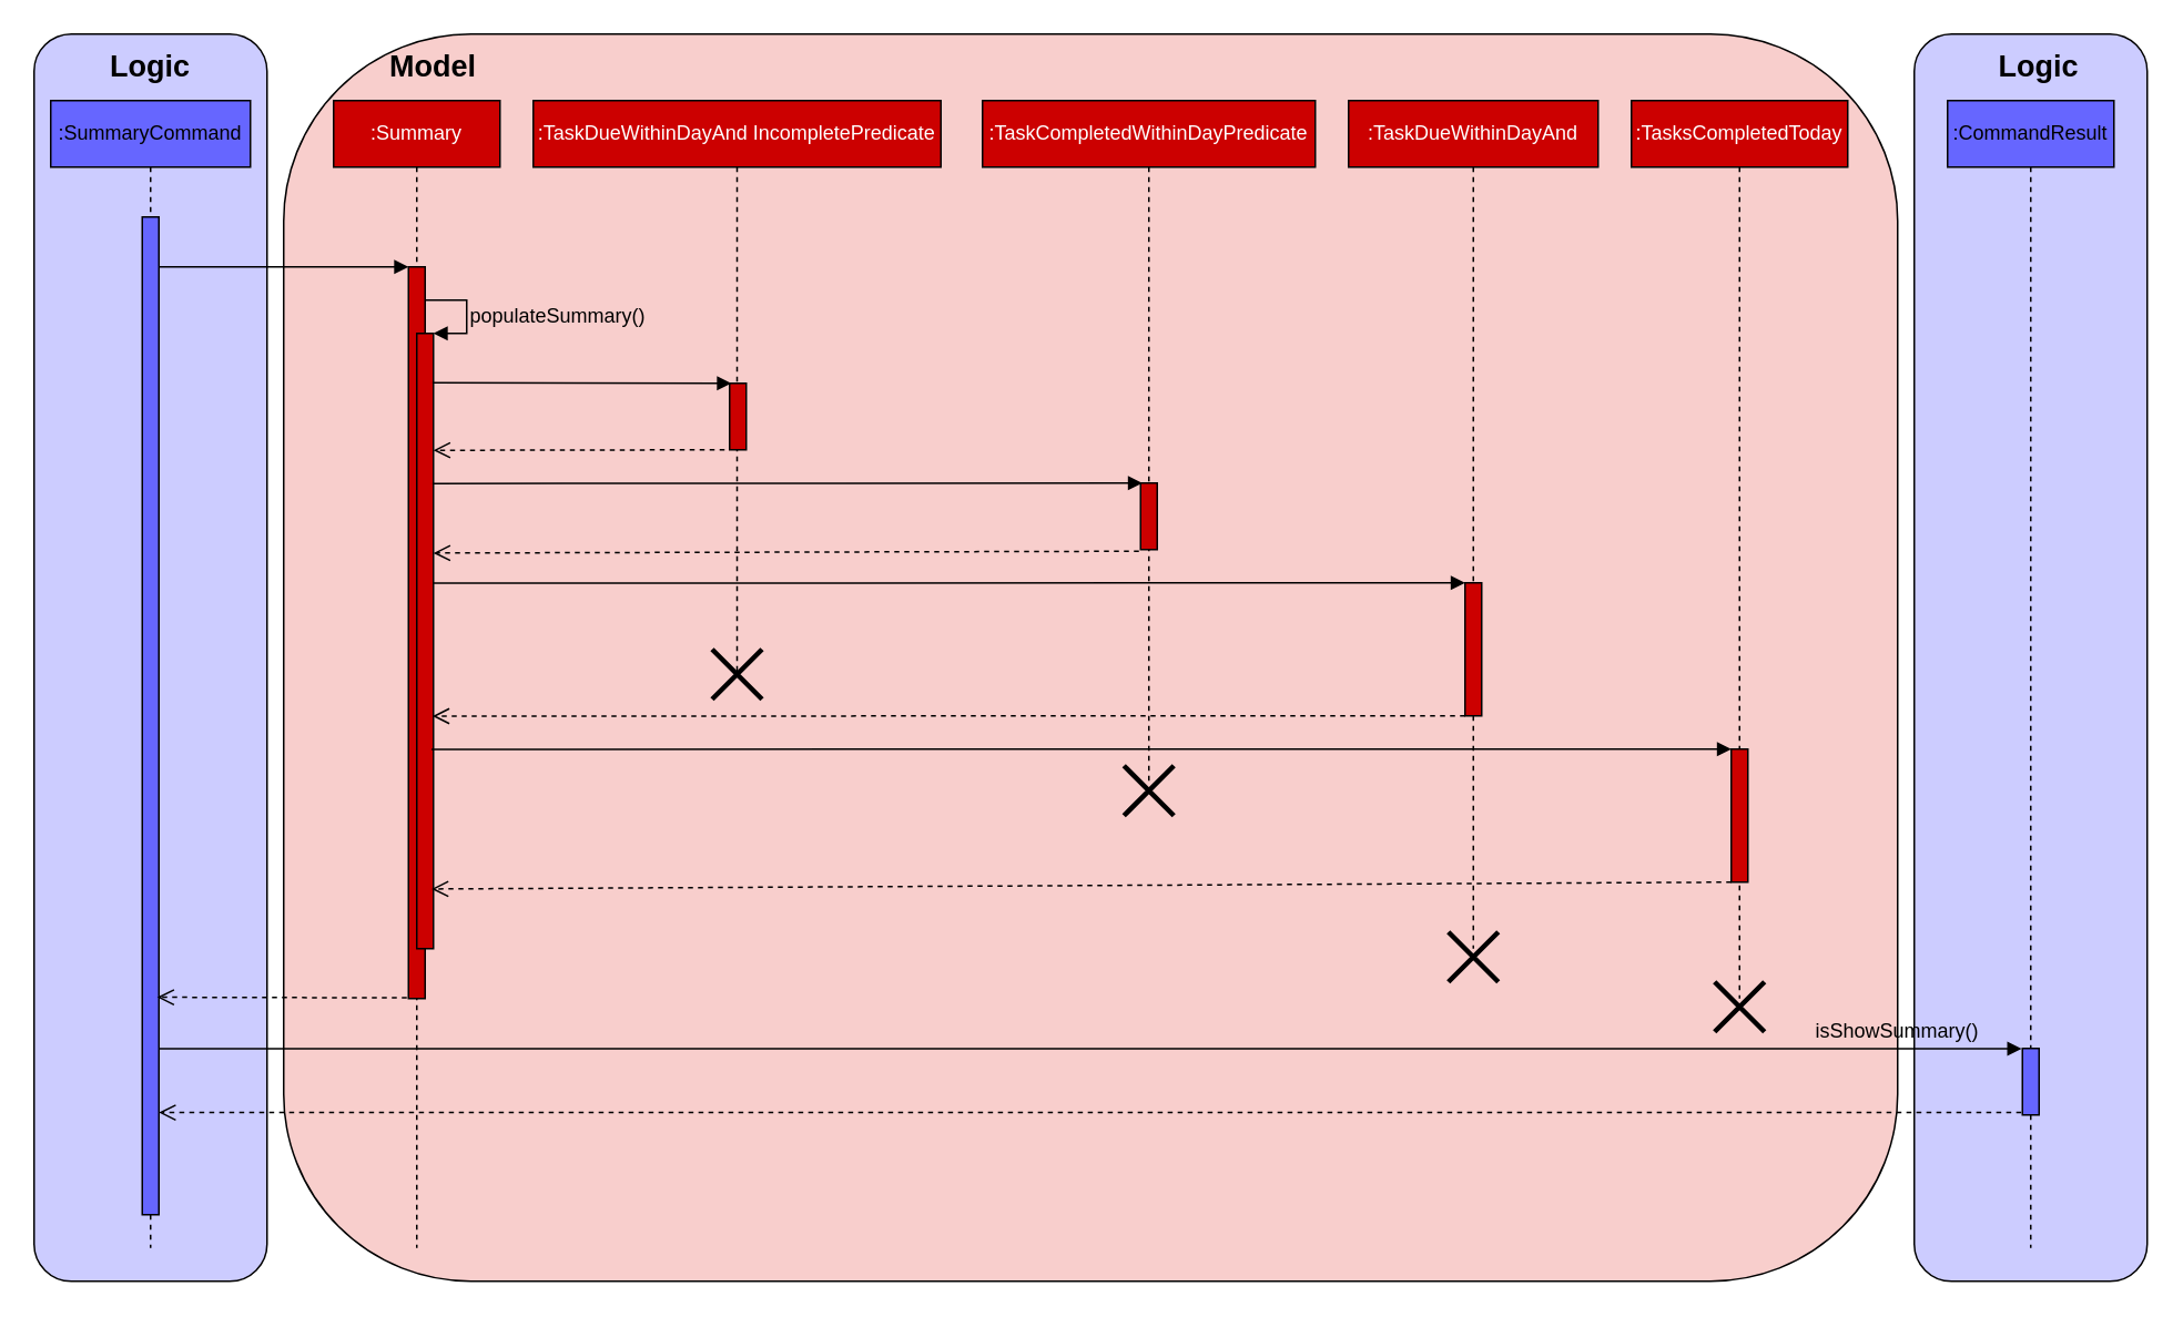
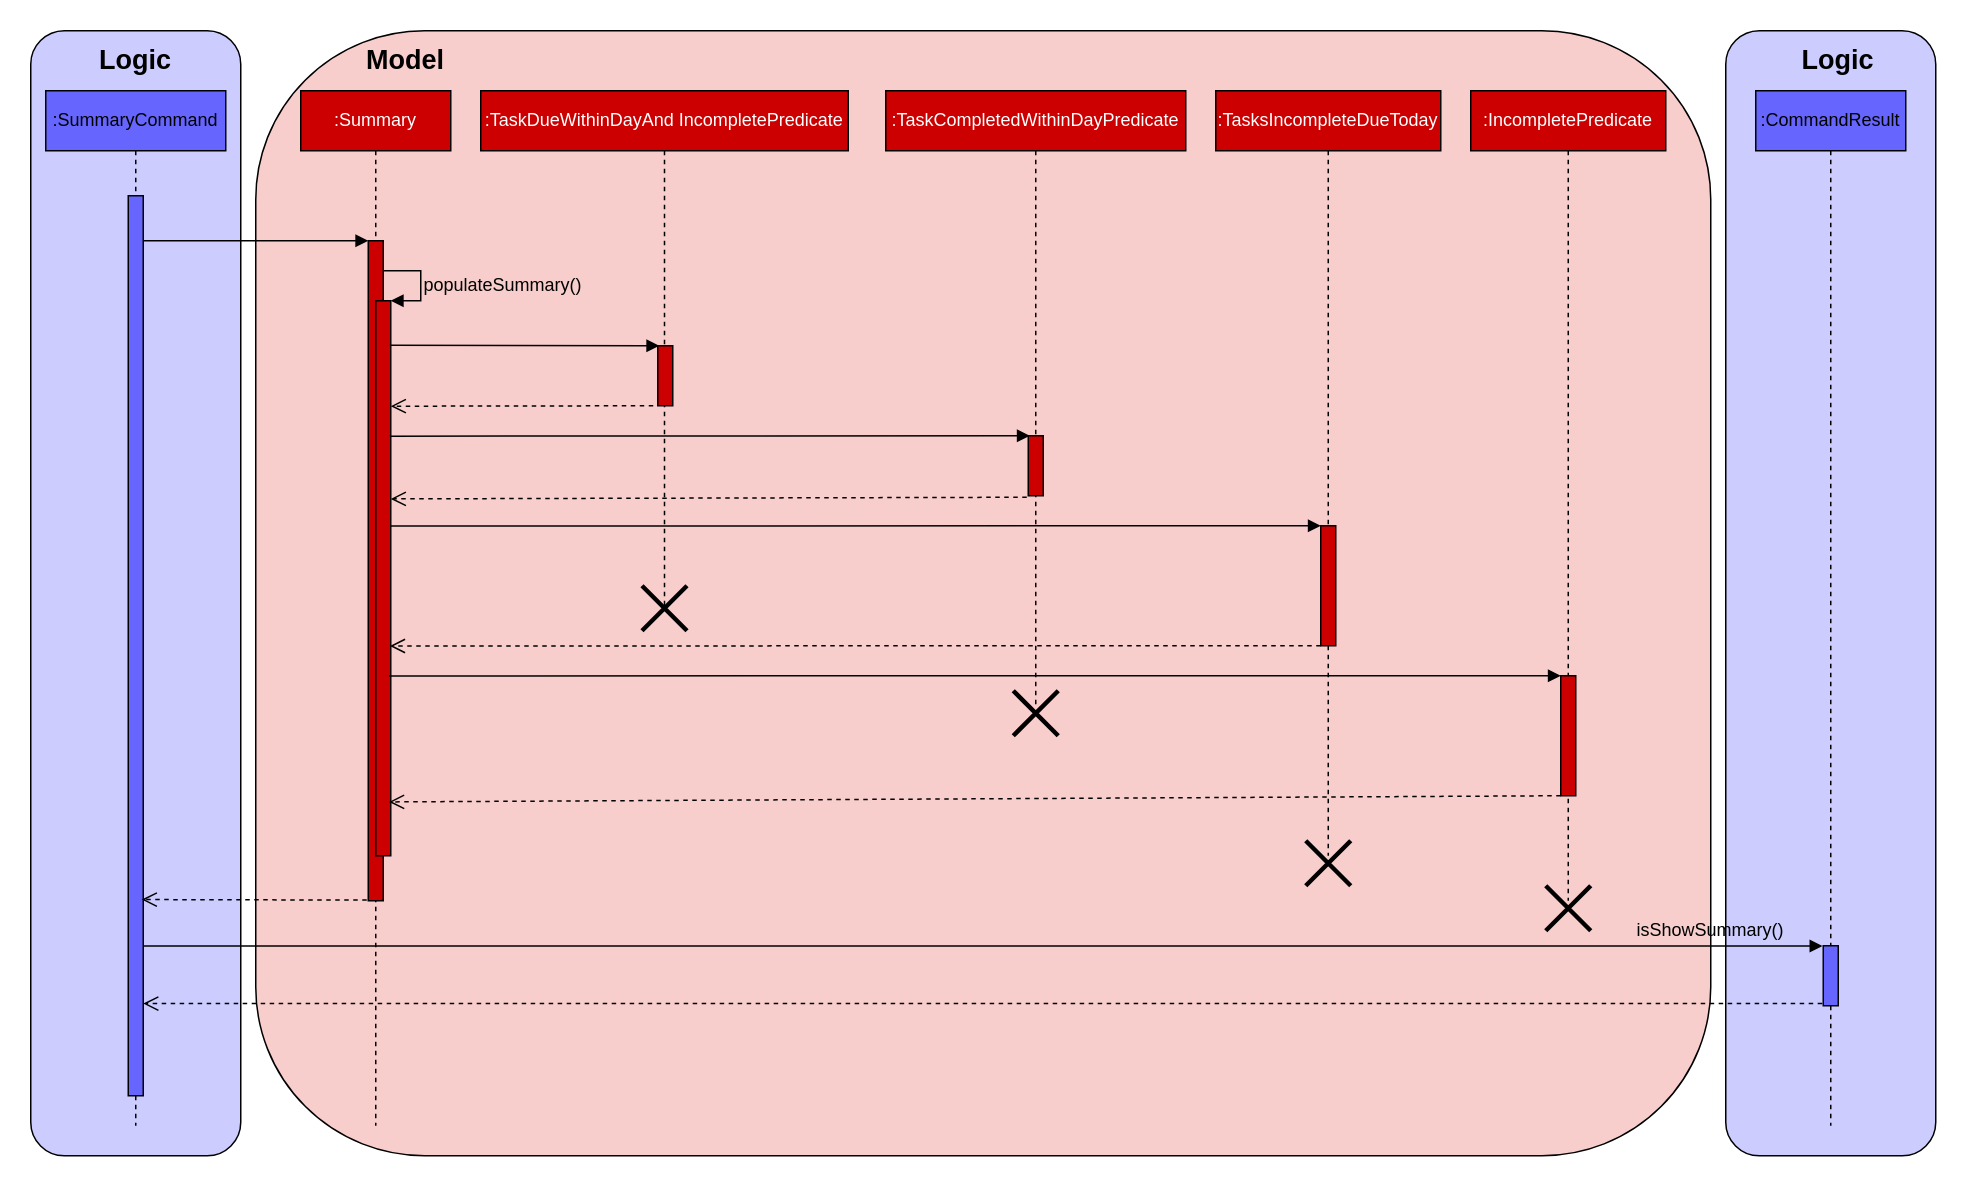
  <mxCell id="0" />
  <mxCell id="1" parent="0" />
  <mxCell id="2" value="" style="rounded=1;whiteSpace=wrap;html=1;fillColor=#CCCCFF;arcSize=16;" parent="1" vertex="1"><mxGeometry x="1150" y="20" width="140" height="750" as="geometry" /></mxCell>
  <mxCell id="3" value="" style="rounded=1;whiteSpace=wrap;html=1;fillColor=#F8CECC;" parent="1" vertex="1"><mxGeometry x="170" y="20" width="970" height="750" as="geometry" /></mxCell>
  <mxCell id="4" value="" style="rounded=1;whiteSpace=wrap;html=1;fillColor=#CCCCFF;arcSize=16;" parent="1" vertex="1"><mxGeometry x="20" y="20" width="140" height="750" as="geometry" /></mxCell>
  <mxCell id="5" value=":SummaryCommand" style="shape=umlLifeline;perimeter=lifelinePerimeter;whiteSpace=wrap;html=1;container=1;collapsible=0;recursiveResize=0;outlineConnect=0;fillColor=#6666FF;" parent="1" vertex="1"><mxGeometry x="30" y="60" width="120" height="690" as="geometry" /></mxCell>
  <mxCell id="6" value="" style="html=1;points=[];perimeter=orthogonalPerimeter;fillColor=#6666FF;" parent="5" vertex="1"><mxGeometry x="55" y="70" width="10" height="600" as="geometry" /></mxCell>
  <mxCell id="7" value="&lt;font color=&quot;#ffffff&quot;&gt;:Summary&lt;/font&gt;" style="shape=umlLifeline;perimeter=lifelinePerimeter;whiteSpace=wrap;html=1;container=1;collapsible=0;recursiveResize=0;outlineConnect=0;fillColor=#CC0000;" parent="1" vertex="1"><mxGeometry x="200" y="60" width="100" height="690" as="geometry" /></mxCell>
  <mxCell id="8" value="" style="html=1;points=[];perimeter=orthogonalPerimeter;fillColor=#CC0000;" parent="7" vertex="1"><mxGeometry x="45" y="100" width="10" height="440" as="geometry" /></mxCell>
  <mxCell id="9" value="" style="html=1;points=[];perimeter=orthogonalPerimeter;fillColor=#CC0000;" parent="7" vertex="1"><mxGeometry x="50" y="140" width="10" height="370" as="geometry" /></mxCell>
  <mxCell id="10" value="" style="edgeStyle=orthogonalEdgeStyle;html=1;align=left;spacingLeft=2;endArrow=block;rounded=0;entryX=1;entryY=0;" parent="7" target="9" edge="1"><mxGeometry relative="1" as="geometry"><mxPoint x="55" y="120" as="sourcePoint" /><Array as="points"><mxPoint x="80" y="120" /></Array></mxGeometry></mxCell>
  <mxCell id="11" value="&lt;font color=&quot;#ffffff&quot;&gt;:TaskDueWithinDayAnd IncompletePredicate&lt;/font&gt;" style="shape=umlLifeline;perimeter=lifelinePerimeter;whiteSpace=wrap;html=1;container=1;collapsible=0;recursiveResize=0;outlineConnect=0;fillColor=#CC0000;" parent="1" vertex="1"><mxGeometry x="320" y="60" width="245" height="345" as="geometry" /></mxCell>
  <mxCell id="12" value="" style="html=1;points=[];perimeter=orthogonalPerimeter;fillColor=#CC0000;" parent="11" vertex="1"><mxGeometry x="118" y="170" width="10" height="40" as="geometry" /></mxCell>
  <mxCell id="13" value="" style="shape=umlDestroy;whiteSpace=wrap;html=1;strokeWidth=3;" parent="11" vertex="1"><mxGeometry x="107.5" y="330" width="30" height="30" as="geometry" /></mxCell>
  <mxCell id="14" value="&lt;font color=&quot;#ffffff&quot;&gt;:TaskCompletedWithinDayPredicate&lt;/font&gt;" style="shape=umlLifeline;perimeter=lifelinePerimeter;whiteSpace=wrap;html=1;container=1;collapsible=0;recursiveResize=0;outlineConnect=0;fillColor=#CC0000;" parent="1" vertex="1"><mxGeometry x="590" y="60" width="200" height="410" as="geometry" /></mxCell>
  <mxCell id="15" value="" style="html=1;points=[];perimeter=orthogonalPerimeter;fillColor=#CC0000;" parent="14" vertex="1"><mxGeometry x="95" y="230" width="10" height="40" as="geometry" /></mxCell>
- <mxCell id="16" value="&lt;font color=&quot;#ffffff&quot;&gt;:TaskDueWithinDayAnd&lt;/font&gt;" style="shape=umlLifeline;perimeter=lifelinePerimeter;whiteSpace=wrap;html=1;container=1;collapsible=0;recursiveResize=0;outlineConnect=0;fillColor=#CC0000;" parent="1" vertex="1"><mxGeometry x="810" y="60" width="150" height="510" as="geometry" /></mxCell>
+ <mxCell id="16" value="&lt;font color=&quot;#ffffff&quot;&gt;:TasksIncompleteDueToday&lt;/font&gt;" style="shape=umlLifeline;perimeter=lifelinePerimeter;whiteSpace=wrap;html=1;container=1;collapsible=0;recursiveResize=0;outlineConnect=0;fillColor=#CC0000;" parent="1" vertex="1"><mxGeometry x="810" y="60" width="150" height="510" as="geometry" /></mxCell>
  <mxCell id="17" value="" style="html=1;points=[];perimeter=orthogonalPerimeter;fillColor=#CC0000;" parent="16" vertex="1"><mxGeometry x="70" y="290" width="10" height="80" as="geometry" /></mxCell>
  <mxCell id="18" value="" style="shape=umlDestroy;whiteSpace=wrap;html=1;strokeWidth=3;" parent="16" vertex="1"><mxGeometry x="60" y="500" width="30" height="30" as="geometry" /></mxCell>
- <mxCell id="19" value="&lt;font color=&quot;#ffffff&quot;&gt;:TasksCompletedToday&lt;/font&gt;" style="shape=umlLifeline;perimeter=lifelinePerimeter;whiteSpace=wrap;html=1;container=1;collapsible=0;recursiveResize=0;outlineConnect=0;fillColor=#CC0000;" parent="1" vertex="1"><mxGeometry x="980" y="60" width="130" height="540" as="geometry" /></mxCell>
+ <mxCell id="19" value="&lt;font color=&quot;#ffffff&quot;&gt;:IncompletePredicate&lt;/font&gt;" style="shape=umlLifeline;perimeter=lifelinePerimeter;whiteSpace=wrap;html=1;container=1;collapsible=0;recursiveResize=0;outlineConnect=0;fillColor=#CC0000;" parent="1" vertex="1"><mxGeometry x="980" y="60" width="130" height="540" as="geometry" /></mxCell>
  <mxCell id="20" value="" style="html=1;points=[];perimeter=orthogonalPerimeter;fillColor=#CC0000;" parent="19" vertex="1"><mxGeometry x="60" y="390" width="10" height="80" as="geometry" /></mxCell>
  <mxCell id="21" value="" style="shape=umlDestroy;whiteSpace=wrap;html=1;strokeWidth=3;" parent="19" vertex="1"><mxGeometry x="50" y="530" width="30" height="30" as="geometry" /></mxCell>
  <mxCell id="22" value=":CommandResult" style="shape=umlLifeline;perimeter=lifelinePerimeter;whiteSpace=wrap;html=1;container=1;collapsible=0;recursiveResize=0;outlineConnect=0;fillColor=#6666FF;" parent="1" vertex="1"><mxGeometry x="1170" y="60" width="100" height="690" as="geometry" /></mxCell>
  <mxCell id="23" value="" style="html=1;points=[];perimeter=orthogonalPerimeter;fillColor=#6666FF;" parent="22" vertex="1"><mxGeometry x="45" y="570" width="10" height="40" as="geometry" /></mxCell>
  <mxCell id="24" value="" style="html=1;verticalAlign=bottom;endArrow=block;entryX=0;entryY=0;entryDx=0;entryDy=0;entryPerimeter=0;" parent="1" source="6" target="8" edge="1"><mxGeometry width="80" relative="1" as="geometry"><mxPoint x="124" y="160" as="sourcePoint" /><mxPoint x="220" y="160" as="targetPoint" /></mxGeometry></mxCell>
  <mxCell id="25" value="" style="html=1;verticalAlign=bottom;endArrow=block;entryX=0.1;entryY=0;entryDx=0;entryDy=0;entryPerimeter=0;exitX=0.943;exitY=0.08;exitDx=0;exitDy=0;exitPerimeter=0;" parent="1" source="9" target="12" edge="1"><mxGeometry width="80" relative="1" as="geometry"><mxPoint x="270" y="230" as="sourcePoint" /><mxPoint x="430" y="230" as="targetPoint" /></mxGeometry></mxCell>
  <mxCell id="26" value="" style="html=1;verticalAlign=bottom;endArrow=block;entryX=0.1;entryY=0;entryDx=0;entryDy=0;entryPerimeter=0;exitX=0.943;exitY=0.244;exitDx=0;exitDy=0;exitPerimeter=0;" parent="1" source="9" target="15" edge="1"><mxGeometry width="80" relative="1" as="geometry"><mxPoint x="270" y="290" as="sourcePoint" /><mxPoint x="680" y="290" as="targetPoint" /></mxGeometry></mxCell>
  <mxCell id="27" value="" style="html=1;verticalAlign=bottom;endArrow=open;dashed=1;endSize=8;exitX=-0.1;exitY=1.025;exitDx=0;exitDy=0;exitPerimeter=0;entryX=1;entryY=0.357;entryDx=0;entryDy=0;entryPerimeter=0;" parent="1" source="15" target="9" edge="1"><mxGeometry relative="1" as="geometry"><mxPoint x="680" y="330" as="sourcePoint" /><mxPoint x="270" y="332" as="targetPoint" /></mxGeometry></mxCell>
  <mxCell id="28" value="" style="html=1;verticalAlign=bottom;endArrow=block;exitX=1;exitY=0.406;exitDx=0;exitDy=0;exitPerimeter=0;" parent="1" source="9" edge="1"><mxGeometry width="80" relative="1" as="geometry"><mxPoint x="270" y="350" as="sourcePoint" /><mxPoint x="880" y="350" as="targetPoint" /></mxGeometry></mxCell>
  <mxCell id="29" value="" style="html=1;verticalAlign=bottom;endArrow=open;dashed=1;endSize=8;entryX=0.943;entryY=0.622;entryDx=0;entryDy=0;entryPerimeter=0;" parent="1" target="9" edge="1"><mxGeometry relative="1" as="geometry"><mxPoint x="880" y="430" as="sourcePoint" /><mxPoint x="270" y="430" as="targetPoint" /></mxGeometry></mxCell>
  <mxCell id="30" value="" style="html=1;verticalAlign=bottom;endArrow=block;exitX=0.886;exitY=0.676;exitDx=0;exitDy=0;exitPerimeter=0;" parent="1" source="9" edge="1"><mxGeometry width="80" relative="1" as="geometry"><mxPoint x="300" y="450" as="sourcePoint" /><mxPoint x="1040" y="450" as="targetPoint" /></mxGeometry></mxCell>
  <mxCell id="31" value="" style="html=1;verticalAlign=bottom;endArrow=open;dashed=1;endSize=8;entryX=0.886;entryY=0.903;entryDx=0;entryDy=0;entryPerimeter=0;" parent="1" target="9" edge="1"><mxGeometry relative="1" as="geometry"><mxPoint x="1040" y="530" as="sourcePoint" /><mxPoint x="280" y="534" as="targetPoint" /></mxGeometry></mxCell>
  <mxCell id="32" value="" style="html=1;verticalAlign=bottom;endArrow=open;dashed=1;endSize=8;exitX=-0.3;exitY=1;exitDx=0;exitDy=0;exitPerimeter=0;entryX=1;entryY=0.19;entryDx=0;entryDy=0;entryPerimeter=0;" parent="1" source="12" target="9" edge="1"><mxGeometry relative="1" as="geometry"><mxPoint x="340" y="270" as="sourcePoint" /><mxPoint x="270" y="272" as="targetPoint" /></mxGeometry></mxCell>
  <mxCell id="33" value="" style="html=1;verticalAlign=bottom;endArrow=open;dashed=1;endSize=8;exitX=-0.1;exitY=0.999;exitDx=0;exitDy=0;exitPerimeter=0;entryX=0.9;entryY=0.782;entryDx=0;entryDy=0;entryPerimeter=0;" parent="1" source="8" target="6" edge="1"><mxGeometry relative="1" as="geometry"><mxPoint x="240" y="600" as="sourcePoint" /><mxPoint x="170" y="600" as="targetPoint" /></mxGeometry></mxCell>
  <mxCell id="34" value="" style="html=1;verticalAlign=bottom;endArrow=block;entryX=-0.054;entryY=0.004;entryDx=0;entryDy=0;entryPerimeter=0;" parent="1" source="6" target="23" edge="1"><mxGeometry x="0.878" width="80" relative="1" as="geometry"><mxPoint x="1100" y="630" as="sourcePoint" /><mxPoint x="1174" y="629" as="targetPoint" /><mxPoint as="offset" /></mxGeometry></mxCell>
  <mxCell id="35" value="" style="html=1;verticalAlign=bottom;endArrow=open;dashed=1;endSize=8;exitX=-0.071;exitY=0.964;exitDx=0;exitDy=0;exitPerimeter=0;" parent="1" source="23" target="6" edge="1"><mxGeometry relative="1" as="geometry"><mxPoint x="1170" y="670" as="sourcePoint" /><mxPoint x="1090" y="670" as="targetPoint" /></mxGeometry></mxCell>
- <mxCell id="36" value="&lt;b&gt;&lt;font style=&quot;font-size: 18px&quot;&gt;Model&lt;/font&gt;&lt;/b&gt;" style="text;html=1;strokeColor=none;fillColor=none;align=center;verticalAlign=middle;whiteSpace=wrap;rounded=0;" parent="1" vertex="1"><mxGeometry x="240" y="30" width="40" height="20" as="geometry" /></mxCell>
+ <mxCell id="36" value="&lt;b&gt;&lt;font style=&quot;font-size: 18px&quot;&gt;Model&lt;/font&gt;&lt;/b&gt;" style="text;html=1;strokeColor=none;fillColor=none;align=center;verticalAlign=middle;whiteSpace=wrap;rounded=0;" parent="1" vertex="1"><mxGeometry x="250" y="30" width="40" height="20" as="geometry" /></mxCell>
  <mxCell id="37" value="&lt;b&gt;&lt;font style=&quot;font-size: 18px&quot;&gt;Logic&lt;/font&gt;&lt;/b&gt;" style="text;html=1;strokeColor=none;fillColor=none;align=center;verticalAlign=middle;whiteSpace=wrap;rounded=0;" parent="1" vertex="1"><mxGeometry x="70" y="30" width="40" height="20" as="geometry" /></mxCell>
  <mxCell id="38" value="&lt;b&gt;&lt;font style=&quot;font-size: 18px&quot;&gt;Logic&lt;/font&gt;&lt;/b&gt;" style="text;html=1;strokeColor=none;fillColor=none;align=center;verticalAlign=middle;whiteSpace=wrap;rounded=0;" parent="1" vertex="1"><mxGeometry x="1205" y="30" width="40" height="20" as="geometry" /></mxCell>
  <mxCell id="39" value="" style="shape=umlDestroy;whiteSpace=wrap;html=1;strokeWidth=3;" parent="1" vertex="1"><mxGeometry x="675" y="460" width="30" height="30" as="geometry" /></mxCell>
  <mxCell id="40" value="populateSummary()" style="text;html=1;strokeColor=none;fillColor=none;align=center;verticalAlign=middle;whiteSpace=wrap;rounded=0;" vertex="1" parent="1"><mxGeometry x="315" y="180" width="40" height="20" as="geometry" /></mxCell>
  <mxCell id="41" value="isShowSummary()" style="text;html=1;strokeColor=none;fillColor=none;align=center;verticalAlign=middle;whiteSpace=wrap;rounded=0;" vertex="1" parent="1"><mxGeometry x="1120" y="610" width="40" height="20" as="geometry" /></mxCell>
